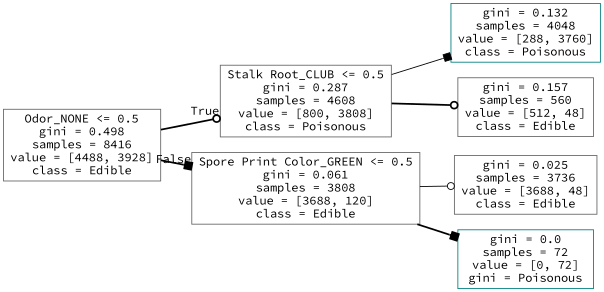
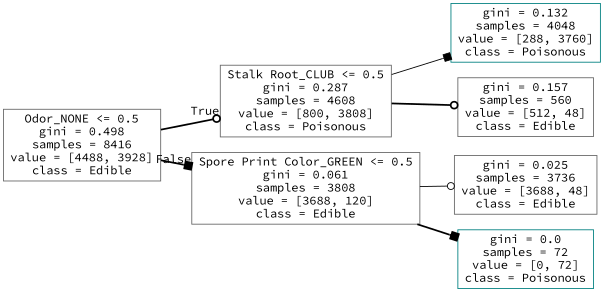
  digraph {
    rankdir=LR
    fontname="Source Code Pro"
    node [shape=box color=gray40 fontname="Source Code Pro"]
    edge [style=bold arrowhead=odot fontname="Source Code Pro"]
    n1 [label="Odor_NONE <= 0.5\ngini = 0.498\nsamples = 8416\nvalue = [4488, 3928]\nclass = Edible"]
    n2 [label="Stalk Root_CLUB <= 0.5\ngini = 0.287\nsamples = 4608\nvalue = [800, 3808]\nclass = Poisonous"]
    n3 [label="Spore Print Color_GREEN <= 0.5\ngini = 0.061\nsamples = 3808\nvalue = [3688, 120]\nclass = Edible"]
    n4 [label="gini = 0.132\nsamples = 4048\nvalue = [288, 3760]\nclass = Poisonous" color=teal]
    n5 [label="gini = 0.157\nsamples = 560\nvalue = [512, 48]\nclass = Edible"]
    n6 [label="gini = 0.025\nsamples = 3736\nvalue = [3688, 48]\nclass = Edible"]
-   n7 [label="gini = 0.0\nsamples = 72\nvalue = [0, 72]\ngini = Poisonous" color=teal]
+   n7 [label="gini = 0.0\nsamples = 72\nvalue = [0, 72]\nclass = Poisonous" color=teal]
    n1 -> n2 [headlabel=True labelangle=45 labeldistance=2.5]
    n1 -> n3 [headlabel=False labelangle=-45 labeldistance=2.5 arrowhead=box]
    n2 -> n4 [style=solid arrowhead=box]
    n2 -> n5
    n3 -> n6 [style=solid]
    n3 -> n7 [arrowhead=box]
  }
